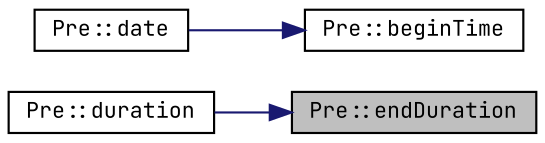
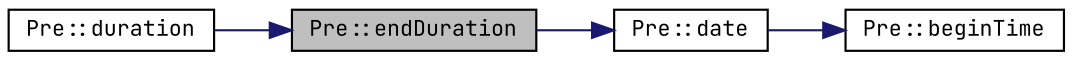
  digraph {
    fontname="JetBrains Mono"
    rankdir=LR
    node [color=black fillcolor=white fontname="JetBrains Mono" fontsize=10 shape=record style=filled]
    edge [color=midnightblue fontname="JetBrains Mono" fontsize=10 labelfontname=Helvetica labelfontsize=10 style=solid]
    n1 [fillcolor=grey75 fontcolor=black height=0.2 label="Pre::endDuration" width=0.4]
    n2 [height=0.2 label="Pre::date" width=0.4]
    n3 [height=0.2 label="Pre::beginTime" width=0.4]
    n4 [height=0.2 label="Pre::duration" width=0.4]
+   n1 -> n2
    n2 -> n3
    n4 -> n1
  }
